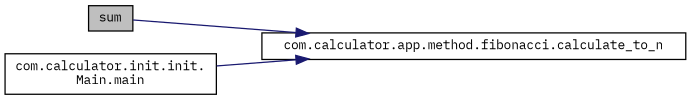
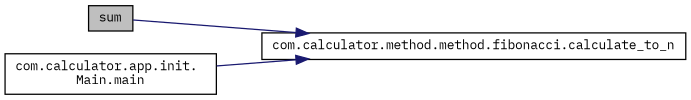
  digraph {
    fontname="IBM Plex Mono"
    rankdir=RL
    node [color=black fillcolor=white fontname="IBM Plex Mono" fontsize=10 shape=record style=filled]
    edge [color=midnightblue dir=back fontname="IBM Plex Mono" fontsize=10 labelfontname=Helvetica labelfontsize=10 style=solid]
    n1 [fillcolor=grey75 fontcolor=black height=0.2 label=sum width=0.4]
-   n2 [height=0.2 label="com.calculator.app.method.fibonacci.calculate_to_n" width=0.4]
-   n3 [height=0.2 label="com.calculator.init.init.\lMain.main" width=0.4]
+   n2 [height=0.2 label="com.calculator.method.method.fibonacci.calculate_to_n" width=0.4]
+   n3 [height=0.2 label="com.calculator.app.init.\lMain.main" width=0.4]
    n2 -> n1
    n2 -> n3
  }
